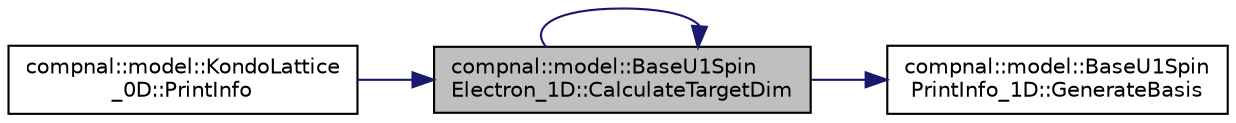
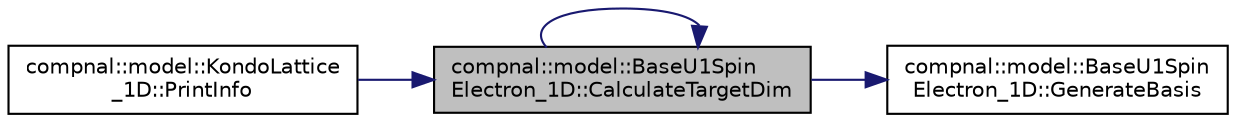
  digraph {
    rankdir=RL
    node [color=black fillcolor=white fontname=Helvetica fontsize=10 shape=record style=filled]
    edge [color=midnightblue dir=back fontname=Helvetica fontsize=10 labelfontname=Helvetica labelfontsize=10 style=solid]
    n1 [fillcolor=grey75 fontcolor=black height=0.2 label="compnal::model::BaseU1Spin\lElectron_1D::CalculateTargetDim" width=0.4]
-   n2 [height=0.2 label="compnal::model::KondoLattice\l_0D::PrintInfo" width=0.4]
-   n3 [height=0.2 label="compnal::model::BaseU1Spin\lPrintInfo_1D::GenerateBasis" width=0.4]
+   n2 [height=0.2 label="compnal::model::KondoLattice\l_1D::PrintInfo" width=0.4]
+   n3 [height=0.2 label="compnal::model::BaseU1Spin\lElectron_1D::GenerateBasis" width=0.4]
    n1 -> n1
    n1 -> n2
    n3 -> n1
  }
